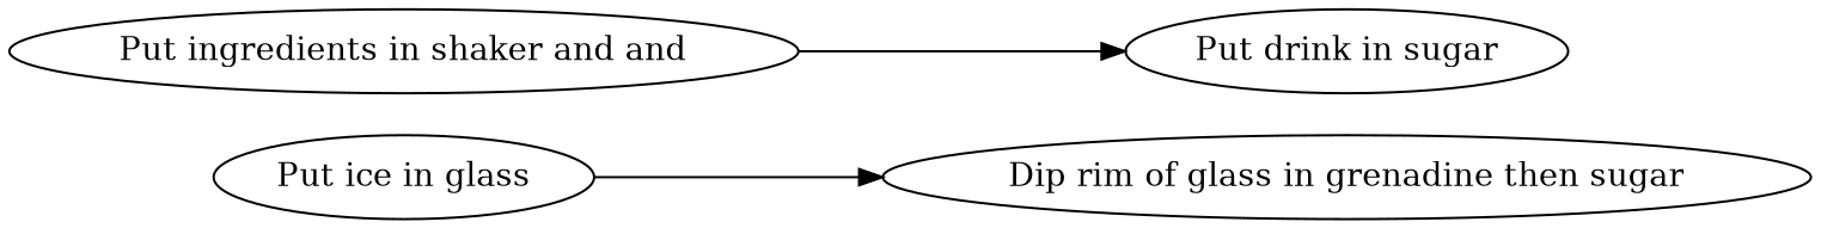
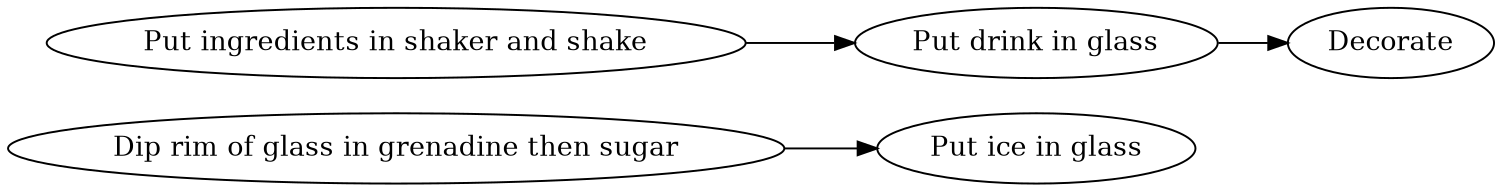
  digraph {
    rankdir=LR
    n1 [label="Dip rim of glass in grenadine then sugar"]
    n2 [label="Put ice in glass"]
-   n3 [label="Put drink in sugar"]
-   n5 [label="Put ingredients in shaker and and"]
-   n2 -> n1
+   n3 [label="Put drink in glass"]
+   n4 [label=Decorate]
+   n5 [label="Put ingredients in shaker and shake"]
+   n1 -> n2
+   n3 -> n4
    n5 -> n3
  }
